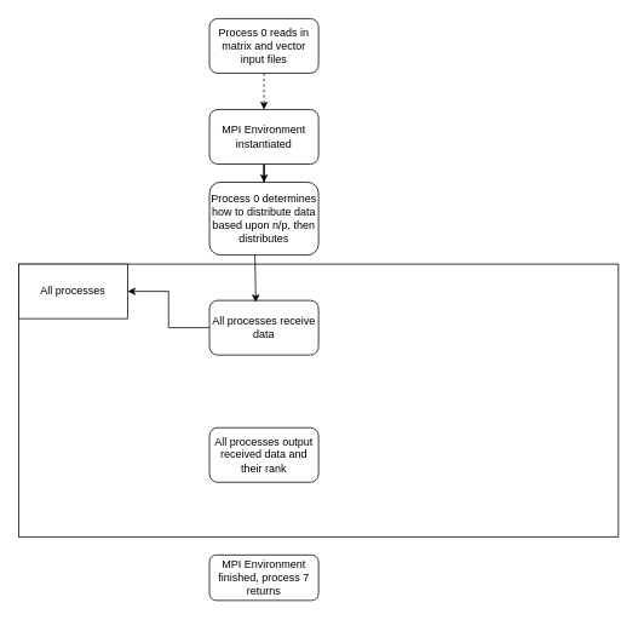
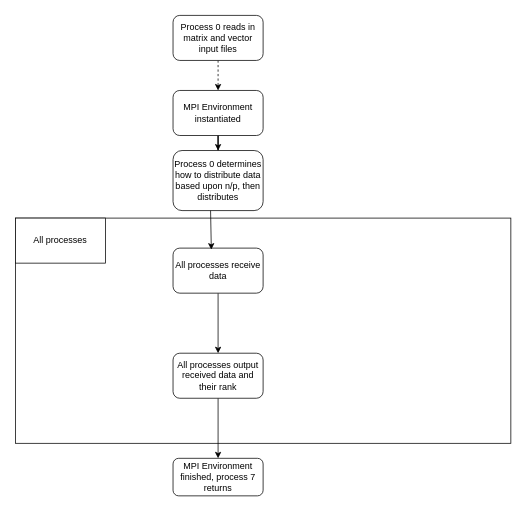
  <mxCell id="0" />
  <mxCell id="1" parent="0" />
  <mxCell id="2" value="" style="edgeStyle=orthogonalEdgeStyle;rounded=0;orthogonalLoop=1;jettySize=auto;html=1;dashed=1;" edge="1" parent="1" source="3" target="5"><mxGeometry relative="1" as="geometry" /></mxCell>
  <mxCell id="3" value="Process 0 reads in matrix and vector input files" style="rounded=1;whiteSpace=wrap;html=1;" vertex="1" parent="1"><mxGeometry x="230" y="20" width="120" height="60" as="geometry" /></mxCell>
  <mxCell id="4" value="" style="edgeStyle=orthogonalEdgeStyle;rounded=0;orthogonalLoop=1;jettySize=auto;html=1;" edge="1" parent="1" source="5" target="6"><mxGeometry relative="1" as="geometry" /></mxCell>
  <mxCell id="5" value="MPI Environment instantiated" style="rounded=1;whiteSpace=wrap;html=1;" vertex="1" parent="1"><mxGeometry x="230" y="120" width="120" height="60" as="geometry" /></mxCell>
  <mxCell id="6" value="Process 0 determines how to distribute data based upon n/p, then distributes" style="rounded=1;whiteSpace=wrap;html=1;" vertex="1" parent="1"><mxGeometry x="230" y="200" width="120" height="80" as="geometry" /></mxCell>
  <mxCell id="7" value="" style="rounded=0;whiteSpace=wrap;html=1;" vertex="1" parent="1"><mxGeometry x="20" y="290" width="660" height="300" as="geometry" /></mxCell>
  <mxCell id="8" value="All processes" style="rounded=0;whiteSpace=wrap;html=1;" vertex="1" parent="1"><mxGeometry x="20" y="290" width="120" height="60" as="geometry" /></mxCell>
- <mxCell id="9" value="" style="edgeStyle=orthogonalEdgeStyle;rounded=0;orthogonalLoop=1;jettySize=auto;html=1;" edge="1" parent="1" source="10" target="8"><mxGeometry relative="1" as="geometry" /></mxCell>
+ <mxCell id="9" value="" style="edgeStyle=orthogonalEdgeStyle;rounded=0;orthogonalLoop=1;jettySize=auto;html=1;" edge="1" parent="1" source="10" target="12"><mxGeometry relative="1" as="geometry" /></mxCell>
  <mxCell id="10" value="All processes receive data" style="rounded=1;whiteSpace=wrap;html=1;" vertex="1" parent="1"><mxGeometry x="230" y="330" width="120" height="60" as="geometry" /></mxCell>
+ <mxCell id="11" value="" style="edgeStyle=orthogonalEdgeStyle;rounded=0;orthogonalLoop=1;jettySize=auto;html=1;" edge="1" parent="1" source="12" target="13"><mxGeometry relative="1" as="geometry" /></mxCell>
  <mxCell id="12" value="All processes output received data and their rank" style="rounded=1;whiteSpace=wrap;html=1;" vertex="1" parent="1"><mxGeometry x="230" y="470" width="120" height="60" as="geometry" /></mxCell>
  <mxCell id="13" value="MPI Environment finished, process 7 returns" style="rounded=1;whiteSpace=wrap;html=1;" vertex="1" parent="1"><mxGeometry x="230" y="610" width="120" height="50" as="geometry" /></mxCell>
  <mxCell id="14" value="" style="endArrow=classic;html=1;entryX=0.425;entryY=0.033;entryDx=0;entryDy=0;entryPerimeter=0;" edge="1" parent="1" target="10"><mxGeometry width="50" height="50" relative="1" as="geometry"><mxPoint x="280" y="280" as="sourcePoint" /><mxPoint x="330" y="230" as="targetPoint" /></mxGeometry></mxCell>
